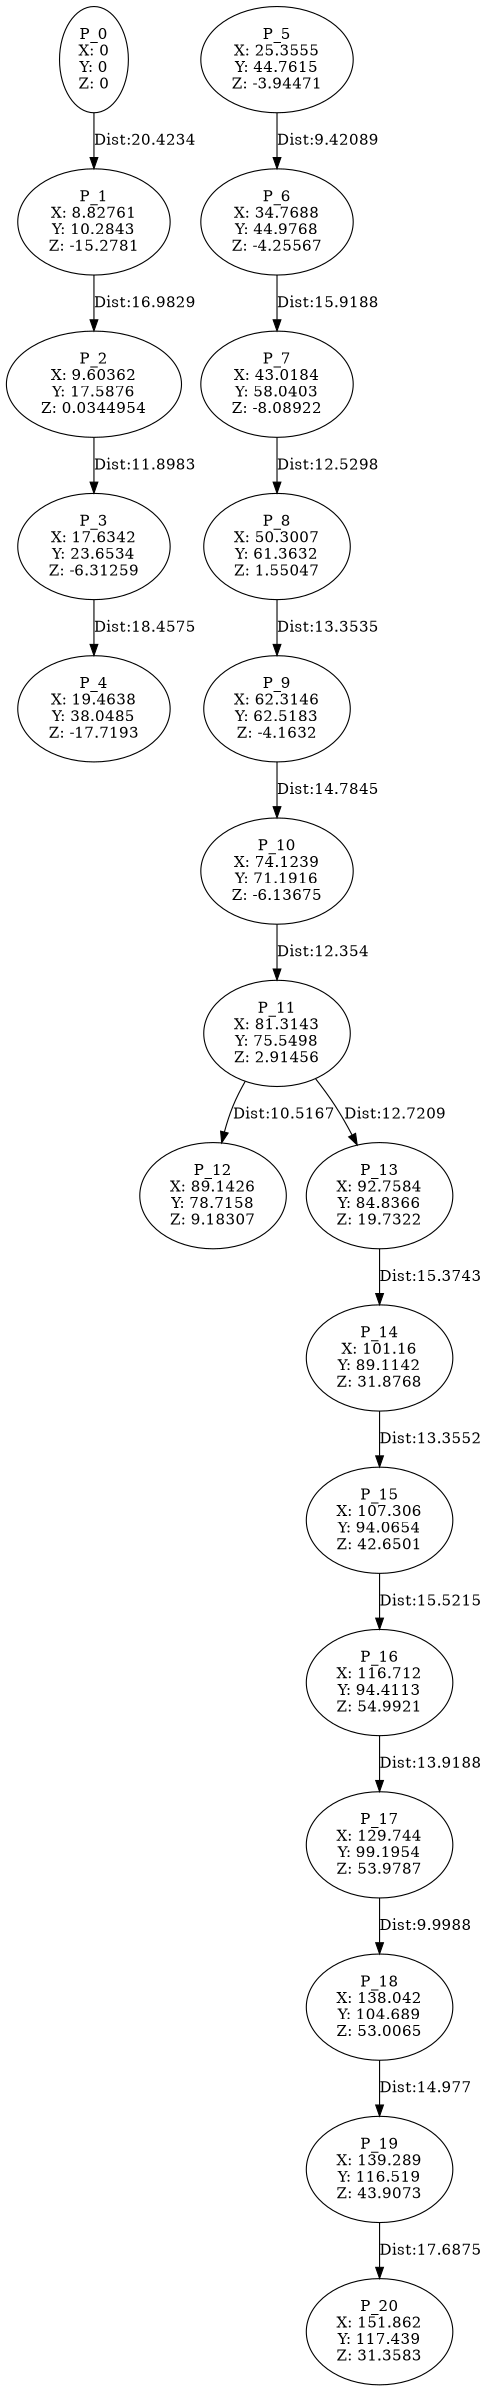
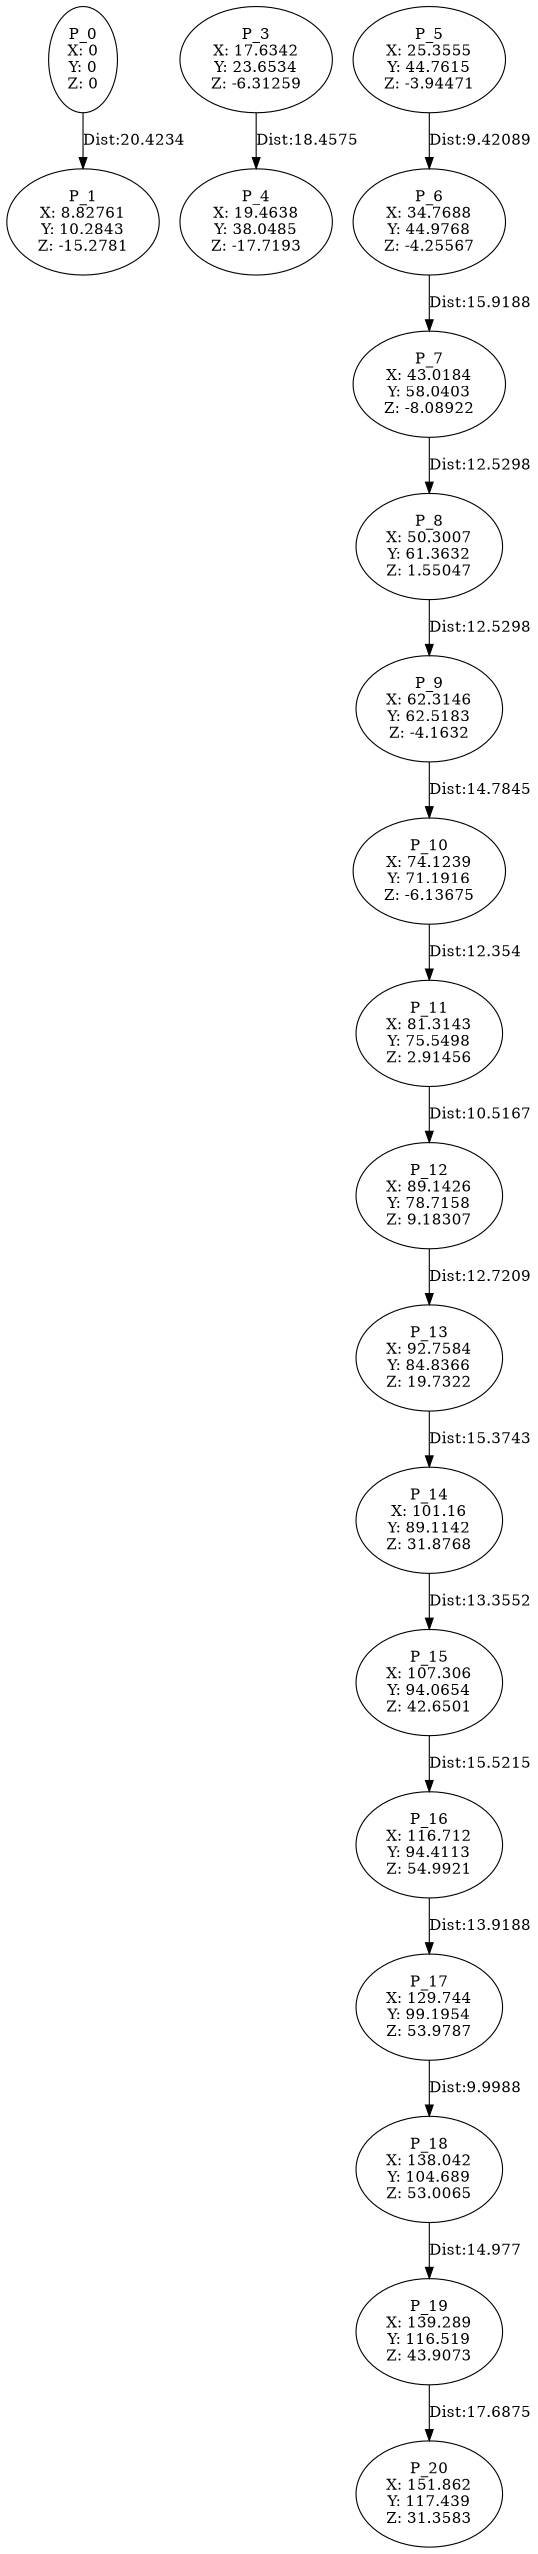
  digraph {
    n1 [label="P_0\nX: 0\nY: 0\nZ: 0"]
    n2 [label="P_1\nX: 8.82761\nY: 10.2843\nZ: -15.2781"]
-   n3 [label="P_2\nX: 9.60362\nY: 17.5876\nZ: 0.0344954"]
    n4 [label="P_3\nX: 17.6342\nY: 23.6534\nZ: -6.31259"]
    n5 [label="P_4\nX: 19.4638\nY: 38.0485\nZ: -17.7193"]
    n6 [label="P_5\nX: 25.3555\nY: 44.7615\nZ: -3.94471"]
    n7 [label="P_6\nX: 34.7688\nY: 44.9768\nZ: -4.25567"]
    n8 [label="P_7\nX: 43.0184\nY: 58.0403\nZ: -8.08922"]
    n9 [label="P_8\nX: 50.3007\nY: 61.3632\nZ: 1.55047"]
    n10 [label="P_9\nX: 62.3146\nY: 62.5183\nZ: -4.1632"]
    n11 [label="P_10\nX: 74.1239\nY: 71.1916\nZ: -6.13675"]
    n12 [label="P_11\nX: 81.3143\nY: 75.5498\nZ: 2.91456"]
    n13 [label="P_12\nX: 89.1426\nY: 78.7158\nZ: 9.18307"]
    n14 [label="P_13\nX: 92.7584\nY: 84.8366\nZ: 19.7322"]
    n15 [label="P_14\nX: 101.16\nY: 89.1142\nZ: 31.8768"]
    n16 [label="P_15\nX: 107.306\nY: 94.0654\nZ: 42.6501"]
    n17 [label="P_16\nX: 116.712\nY: 94.4113\nZ: 54.9921"]
    n18 [label="P_17\nX: 129.744\nY: 99.1954\nZ: 53.9787"]
    n19 [label="P_18\nX: 138.042\nY: 104.689\nZ: 53.0065"]
    n20 [label="P_19\nX: 139.289\nY: 116.519\nZ: 43.9073"]
    n21 [label="P_20\nX: 151.862\nY: 117.439\nZ: 31.3583"]
    n1 -> n2 [label="Dist:20.4234"]
-   n2 -> n3 [label="Dist:16.9829"]
-   n3 -> n4 [label="Dist:11.8983"]
    n4 -> n5 [label="Dist:18.4575"]
    n6 -> n7 [label="Dist:9.42089"]
    n7 -> n8 [label="Dist:15.9188"]
    n8 -> n9 [label="Dist:12.5298"]
-   n9 -> n10 [label="Dist:13.3535"]
+   n9 -> n10 [label="Dist:12.5298"]
    n10 -> n11 [label="Dist:14.7845"]
    n11 -> n12 [label="Dist:12.354"]
    n12 -> n13 [label="Dist:10.5167"]
-   n12 -> n14 [label="Dist:12.7209"]
+   n13 -> n14 [label="Dist:12.7209"]
    n14 -> n15 [label="Dist:15.3743"]
    n15 -> n16 [label="Dist:13.3552"]
    n16 -> n17 [label="Dist:15.5215"]
    n17 -> n18 [label="Dist:13.9188"]
    n18 -> n19 [label="Dist:9.9988"]
    n19 -> n20 [label="Dist:14.977"]
    n20 -> n21 [label="Dist:17.6875"]
  }
